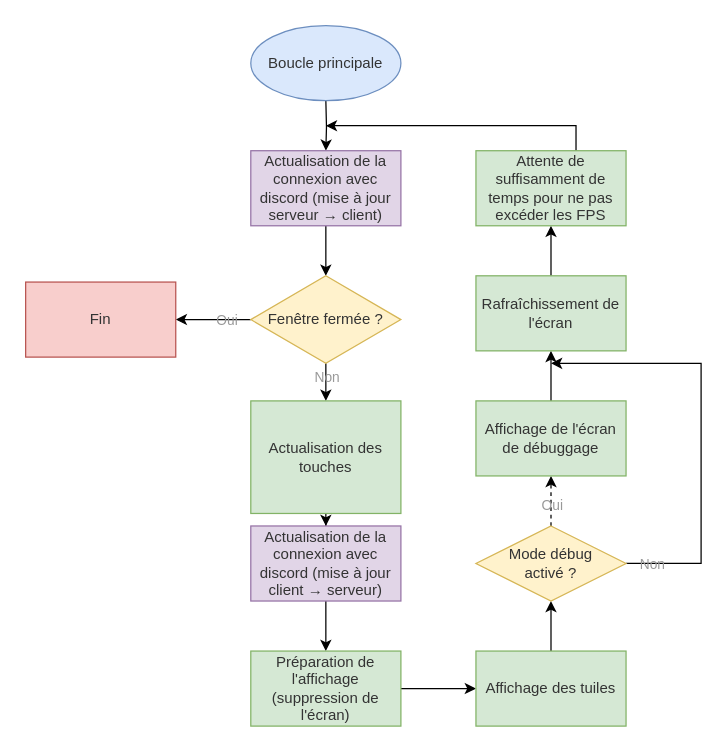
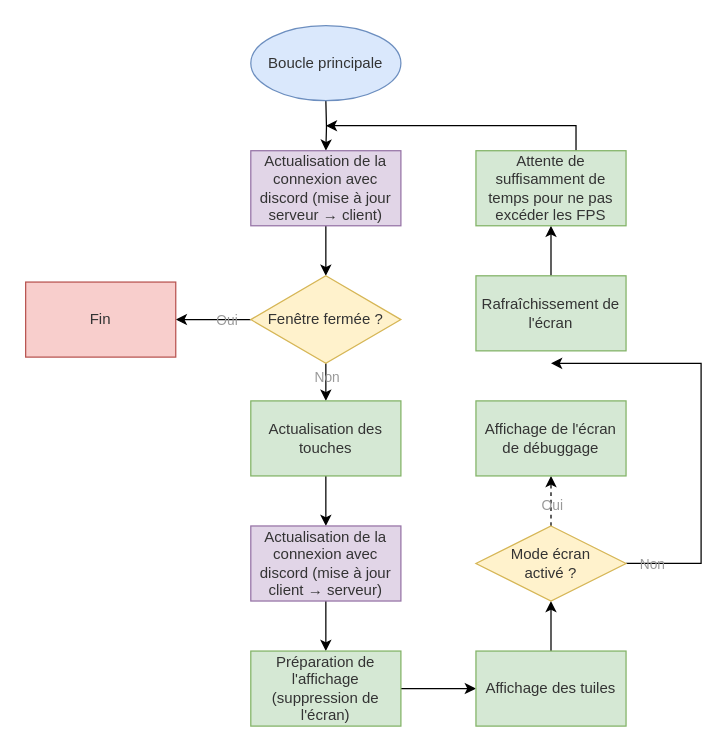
  <mxCell id="0" />
  <mxCell id="1" parent="0" />
  <mxCell id="2" style="edgeStyle=orthogonalEdgeStyle;rounded=0;orthogonalLoop=1;jettySize=auto;html=1;fontColor=#333333;" parent="1" target="4" edge="1"><mxGeometry relative="1" as="geometry"><mxPoint x="260" y="80" as="sourcePoint" /></mxGeometry></mxCell>
  <mxCell id="3" style="edgeStyle=orthogonalEdgeStyle;rounded=0;orthogonalLoop=1;jettySize=auto;html=1;entryX=0.5;entryY=0;entryDx=0;entryDy=0;fontColor=#333333;" parent="1" source="4" target="9" edge="1"><mxGeometry relative="1" as="geometry" /></mxCell>
  <mxCell id="4" value="Actualisation de la connexion avec discord (mise à jour serveur → client)" style="rounded=0;whiteSpace=wrap;html=1;fillColor=#e1d5e7;strokeColor=#9673a6;fontColor=#333333;" parent="1" vertex="1"><mxGeometry x="200" y="120" width="120" height="60" as="geometry" /></mxCell>
  <mxCell id="5" style="edgeStyle=orthogonalEdgeStyle;rounded=0;orthogonalLoop=1;jettySize=auto;html=1;entryX=1;entryY=0.5;entryDx=0;entryDy=0;fontColor=#333333;" parent="1" source="9" target="11" edge="1"><mxGeometry relative="1" as="geometry" /></mxCell>
  <mxCell id="6" value="Oui" style="edgeLabel;html=1;align=center;verticalAlign=middle;resizable=0;points=[];fontColor=#999999;labelBackgroundColor=none;" parent="5" vertex="1" connectable="0"><mxGeometry x="-0.847" y="3" relative="1" as="geometry"><mxPoint x="-15" y="-3" as="offset" /></mxGeometry></mxCell>
  <mxCell id="7" style="edgeStyle=orthogonalEdgeStyle;rounded=0;orthogonalLoop=1;jettySize=auto;html=1;entryX=0.5;entryY=0;entryDx=0;entryDy=0;fontColor=#333333;" parent="1" source="9" target="13" edge="1"><mxGeometry relative="1" as="geometry"><Array as="points"><mxPoint x="260" y="310" /><mxPoint x="260" y="310" /></Array></mxGeometry></mxCell>
  <mxCell id="8" value="Non" style="edgeLabel;html=1;align=center;verticalAlign=middle;resizable=0;points=[];fontColor=#999999;labelBackgroundColor=none;" parent="7" vertex="1" connectable="0"><mxGeometry x="0.304" y="-3" relative="1" as="geometry"><mxPoint x="3" y="-10" as="offset" /></mxGeometry></mxCell>
  <mxCell id="9" value="Fenêtre fermée ?" style="rhombus;whiteSpace=wrap;html=1;fillColor=#fff2cc;strokeColor=#d6b656;fontColor=#333333;" parent="1" vertex="1"><mxGeometry x="200" y="220" width="120" height="70" as="geometry" /></mxCell>
  <mxCell id="10" value="Boucle principale" style="ellipse;whiteSpace=wrap;html=1;fillColor=#dae8fc;strokeColor=#6c8ebf;fontColor=#333333;" parent="1" vertex="1"><mxGeometry x="200" y="20" width="120" height="60" as="geometry" /></mxCell>
  <mxCell id="11" value="Fin" style="rounded=0;whiteSpace=wrap;html=1;fillColor=#f8cecc;strokeColor=#b85450;fontColor=#333333;" parent="1" vertex="1"><mxGeometry x="20" y="225" width="120" height="60" as="geometry" /></mxCell>
  <mxCell id="12" style="edgeStyle=orthogonalEdgeStyle;rounded=0;orthogonalLoop=1;jettySize=auto;html=1;entryX=0.5;entryY=0;entryDx=0;entryDy=0;fontColor=#333333;" parent="1" source="13" target="15" edge="1"><mxGeometry relative="1" as="geometry" /></mxCell>
- <mxCell id="13" value="Actualisation des touches" style="rounded=0;whiteSpace=wrap;html=1;fillColor=#d5e8d4;strokeColor=#82b366;fontColor=#333333;" parent="1" vertex="1"><mxGeometry x="200" y="320" width="120" height="90" as="geometry" /></mxCell>
+ <mxCell id="13" value="Actualisation des touches" style="rounded=0;whiteSpace=wrap;html=1;fillColor=#d5e8d4;strokeColor=#82b366;fontColor=#333333;" parent="1" vertex="1"><mxGeometry x="200" y="320" width="120" height="60" as="geometry" /></mxCell>
  <mxCell id="14" style="edgeStyle=orthogonalEdgeStyle;rounded=0;orthogonalLoop=1;jettySize=auto;html=1;entryX=0.5;entryY=0;entryDx=0;entryDy=0;fontColor=#333333;" parent="1" source="15" target="17" edge="1"><mxGeometry relative="1" as="geometry" /></mxCell>
  <mxCell id="15" value="Actualisation de la connexion avec discord (mise à jour client → serveur)" style="rounded=0;whiteSpace=wrap;html=1;fillColor=#e1d5e7;strokeColor=#9673a6;fontColor=#333333;" parent="1" vertex="1"><mxGeometry x="200" y="420" width="120" height="60" as="geometry" /></mxCell>
  <mxCell id="16" style="edgeStyle=orthogonalEdgeStyle;rounded=0;orthogonalLoop=1;jettySize=auto;html=1;entryX=0;entryY=0.5;entryDx=0;entryDy=0;fontColor=#333333;" parent="1" source="17" target="19" edge="1"><mxGeometry relative="1" as="geometry" /></mxCell>
  <mxCell id="17" value="Préparation de l'affichage (suppression de l'écran)" style="rounded=0;whiteSpace=wrap;html=1;fillColor=#d5e8d4;strokeColor=#82b366;fontColor=#333333;" parent="1" vertex="1"><mxGeometry x="200" y="520" width="120" height="60" as="geometry" /></mxCell>
  <mxCell id="18" value="" style="edgeStyle=orthogonalEdgeStyle;rounded=0;orthogonalLoop=1;jettySize=auto;html=1;fontColor=#333333;" parent="1" source="19" target="24" edge="1"><mxGeometry relative="1" as="geometry" /></mxCell>
  <mxCell id="19" value="Affichage des tuiles" style="rounded=0;whiteSpace=wrap;html=1;fillColor=#d5e8d4;strokeColor=#82b366;fontColor=#333333;" parent="1" vertex="1"><mxGeometry x="380" y="520" width="120" height="60" as="geometry" /></mxCell>
  <mxCell id="20" value="" style="edgeStyle=orthogonalEdgeStyle;rounded=0;orthogonalLoop=1;jettySize=auto;html=1;fontColor=#333333;dashed=1;" parent="1" source="24" target="26" edge="1"><mxGeometry relative="1" as="geometry" /></mxCell>
  <mxCell id="21" style="edgeStyle=orthogonalEdgeStyle;rounded=0;orthogonalLoop=1;jettySize=auto;html=1;exitX=1;exitY=0.5;exitDx=0;exitDy=0;fontColor=#333333;" parent="1" source="24" edge="1"><mxGeometry relative="1" as="geometry"><mxPoint x="550" y="470" as="sourcePoint" /><mxPoint x="440" y="290" as="targetPoint" /><Array as="points"><mxPoint x="560" y="450" /><mxPoint x="560" y="290" /></Array></mxGeometry></mxCell>
  <mxCell id="22" value="Non" style="edgeLabel;html=1;align=center;verticalAlign=middle;resizable=0;points=[];fontColor=#999999;labelBackgroundColor=none;" parent="21" vertex="1" connectable="0"><mxGeometry x="0.606" y="3" relative="1" as="geometry"><mxPoint x="13" y="157" as="offset" /></mxGeometry></mxCell>
  <mxCell id="23" value="Oui" style="edgeLabel;html=1;align=center;verticalAlign=middle;resizable=0;points=[];fontColor=#999999;labelBackgroundColor=none;" parent="21" vertex="1" connectable="0"><mxGeometry x="-0.098" y="-1" relative="1" as="geometry"><mxPoint x="-121" y="46" as="offset" /></mxGeometry></mxCell>
- <mxCell id="24" value="Mode débug&lt;br&gt;activé ?" style="rhombus;whiteSpace=wrap;html=1;rounded=0;fillColor=#fff2cc;strokeColor=#d6b656;fontColor=#333333;" parent="1" vertex="1"><mxGeometry x="380" y="420" width="120" height="60" as="geometry" /></mxCell>
- <mxCell id="25" style="edgeStyle=orthogonalEdgeStyle;rounded=0;orthogonalLoop=1;jettySize=auto;html=1;entryX=0.5;entryY=1;entryDx=0;entryDy=0;fontColor=#333333;" parent="1" source="26" target="28" edge="1"><mxGeometry relative="1" as="geometry" /></mxCell>
+ <mxCell id="24" value="Mode écran&lt;br&gt;activé ?" style="rhombus;whiteSpace=wrap;html=1;rounded=0;fillColor=#fff2cc;strokeColor=#d6b656;fontColor=#333333;" parent="1" vertex="1"><mxGeometry x="380" y="420" width="120" height="60" as="geometry" /></mxCell>
  <mxCell id="26" value="Affichage de l'écran de débuggage" style="whiteSpace=wrap;html=1;rounded=0;fillColor=#d5e8d4;strokeColor=#82b366;fontColor=#333333;" parent="1" vertex="1"><mxGeometry x="380" y="320" width="120" height="60" as="geometry" /></mxCell>
  <mxCell id="27" style="edgeStyle=orthogonalEdgeStyle;rounded=0;orthogonalLoop=1;jettySize=auto;html=1;entryX=0.5;entryY=1;entryDx=0;entryDy=0;fontColor=#333333;" parent="1" source="28" target="30" edge="1"><mxGeometry relative="1" as="geometry"><mxPoint x="440" y="185" as="targetPoint" /></mxGeometry></mxCell>
  <mxCell id="28" value="Rafraîchissement de l'écran" style="rounded=0;whiteSpace=wrap;html=1;fillColor=#d5e8d4;strokeColor=#82b366;fontColor=#333333;" parent="1" vertex="1"><mxGeometry x="380" y="220" width="120" height="60" as="geometry" /></mxCell>
  <mxCell id="29" style="edgeStyle=orthogonalEdgeStyle;rounded=0;orthogonalLoop=1;jettySize=auto;html=1;fontColor=#333333;" parent="1" source="30" edge="1"><mxGeometry relative="1" as="geometry"><mxPoint x="260" y="100" as="targetPoint" /><Array as="points"><mxPoint x="460" y="100" /></Array></mxGeometry></mxCell>
  <mxCell id="30" value="Attente de suffisamment de temps pour ne pas excéder les FPS" style="rounded=0;whiteSpace=wrap;html=1;fillColor=#d5e8d4;strokeColor=#82b366;fontColor=#333333;" parent="1" vertex="1"><mxGeometry x="380" y="120" width="120" height="60" as="geometry" /></mxCell>
